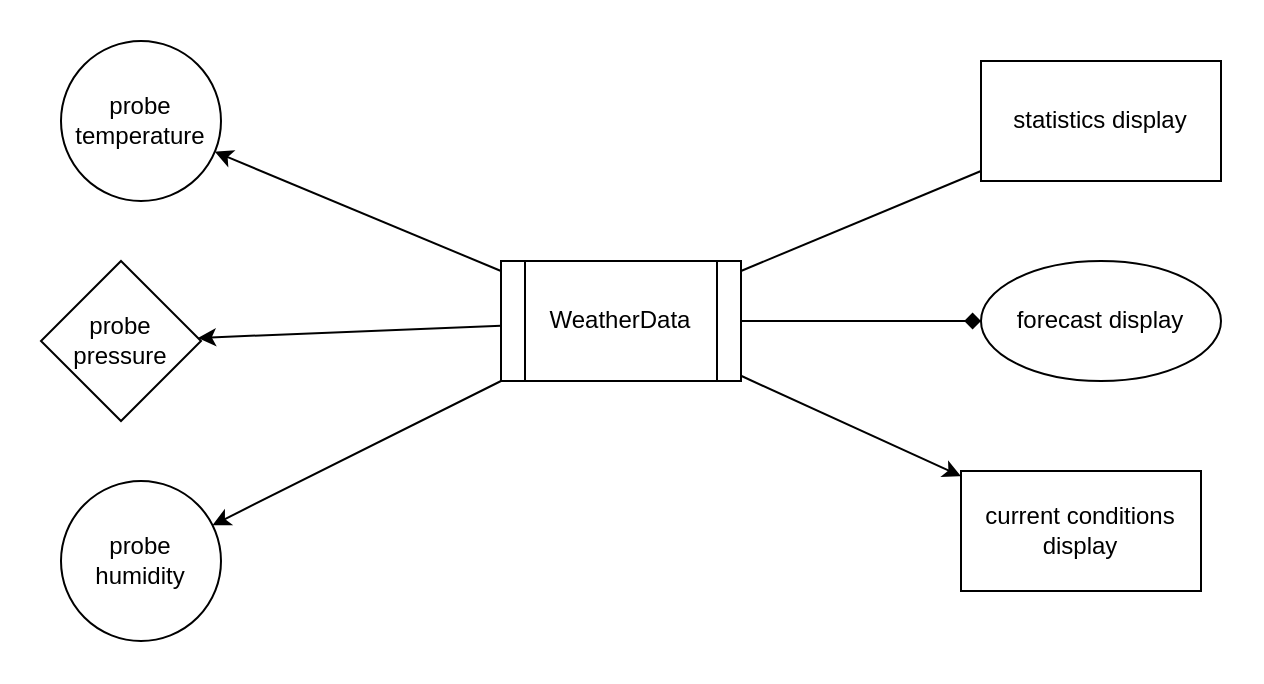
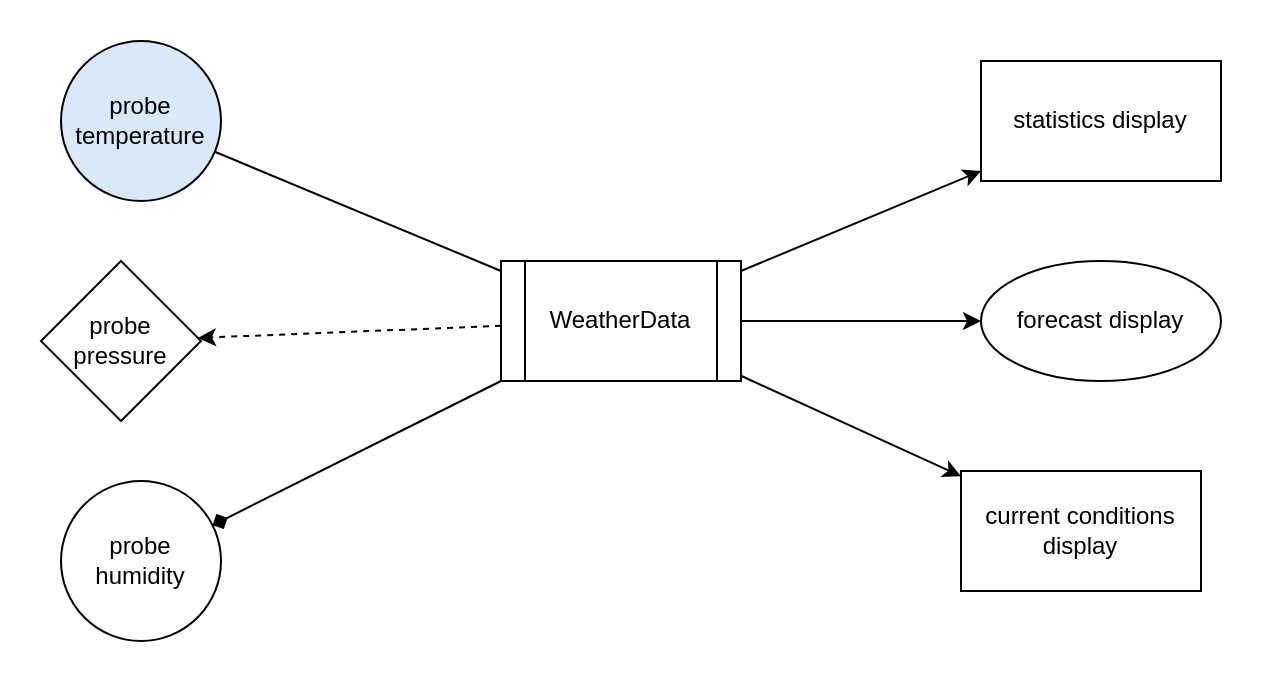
  <mxCell id="0" />
  <mxCell id="1" parent="0" />
- <mxCell id="2" value="probe temperature" style="ellipse;whiteSpace=wrap;html=1;aspect=fixed;" vertex="1" parent="1"><mxGeometry x="30" y="20" width="80" height="80" as="geometry" /></mxCell>
+ <mxCell id="2" value="probe temperature" style="ellipse;whiteSpace=wrap;html=1;aspect=fixed;fillColor=#dae8fc;" vertex="1" parent="1"><mxGeometry x="30" y="20" width="80" height="80" as="geometry" /></mxCell>
  <mxCell id="3" value="probe pressure" style="rhombus;whiteSpace=wrap;html=1;aspect=fixed;" vertex="1" parent="1"><mxGeometry x="20" y="130" width="80" height="80" as="geometry" /></mxCell>
  <mxCell id="4" value="probe humidity" style="ellipse;whiteSpace=wrap;html=1;aspect=fixed;" vertex="1" parent="1"><mxGeometry x="30" y="240" width="80" height="80" as="geometry" /></mxCell>
  <mxCell id="5" value="statistics display" style="rounded=0;whiteSpace=wrap;html=1;" vertex="1" parent="1"><mxGeometry x="490" y="30" width="120" height="60" as="geometry" /></mxCell>
  <mxCell id="6" value="forecast display" style="ellipse;whiteSpace=wrap;html=1;" vertex="1" parent="1"><mxGeometry x="490" y="130" width="120" height="60" as="geometry" /></mxCell>
  <mxCell id="7" value="current conditions display" style="rounded=0;whiteSpace=wrap;html=1;" vertex="1" parent="1"><mxGeometry x="480" y="235" width="120" height="60" as="geometry" /></mxCell>
- <mxCell id="8" style="edgeStyle=none;html=1;" edge="1" parent="1" source="14" target="2"><mxGeometry relative="1" as="geometry" /></mxCell>
- <mxCell id="9" style="edgeStyle=none;html=1;" edge="1" parent="1" source="14" target="3"><mxGeometry relative="1" as="geometry" /></mxCell>
- <mxCell id="10" style="edgeStyle=none;html=1;" edge="1" parent="1" source="14" target="4"><mxGeometry relative="1" as="geometry" /></mxCell>
- <mxCell id="11" style="edgeStyle=none;html=1;endArrow=none;" edge="1" parent="1" source="14" target="5"><mxGeometry relative="1" as="geometry" /></mxCell>
- <mxCell id="12" style="edgeStyle=none;html=1;endArrow=diamond;" edge="1" parent="1" source="14" target="6"><mxGeometry relative="1" as="geometry" /></mxCell>
+ <mxCell id="8" style="edgeStyle=none;html=1;endArrow=none;" edge="1" parent="1" source="14" target="2"><mxGeometry relative="1" as="geometry" /></mxCell>
+ <mxCell id="9" style="edgeStyle=none;html=1;dashed=1;" edge="1" parent="1" source="14" target="3"><mxGeometry relative="1" as="geometry" /></mxCell>
+ <mxCell id="10" style="edgeStyle=none;html=1;endArrow=diamond;" edge="1" parent="1" source="14" target="4"><mxGeometry relative="1" as="geometry" /></mxCell>
+ <mxCell id="11" style="edgeStyle=none;html=1;" edge="1" parent="1" source="14" target="5"><mxGeometry relative="1" as="geometry" /></mxCell>
+ <mxCell id="12" style="edgeStyle=none;html=1;" edge="1" parent="1" source="14" target="6"><mxGeometry relative="1" as="geometry" /></mxCell>
  <mxCell id="13" style="edgeStyle=none;html=1;" edge="1" parent="1" source="14" target="7"><mxGeometry relative="1" as="geometry" /></mxCell>
  <mxCell id="14" value="WeatherData" style="shape=process;whiteSpace=wrap;html=1;backgroundOutline=1;" vertex="1" parent="1"><mxGeometry x="250" y="130" width="120" height="60" as="geometry" /></mxCell>
